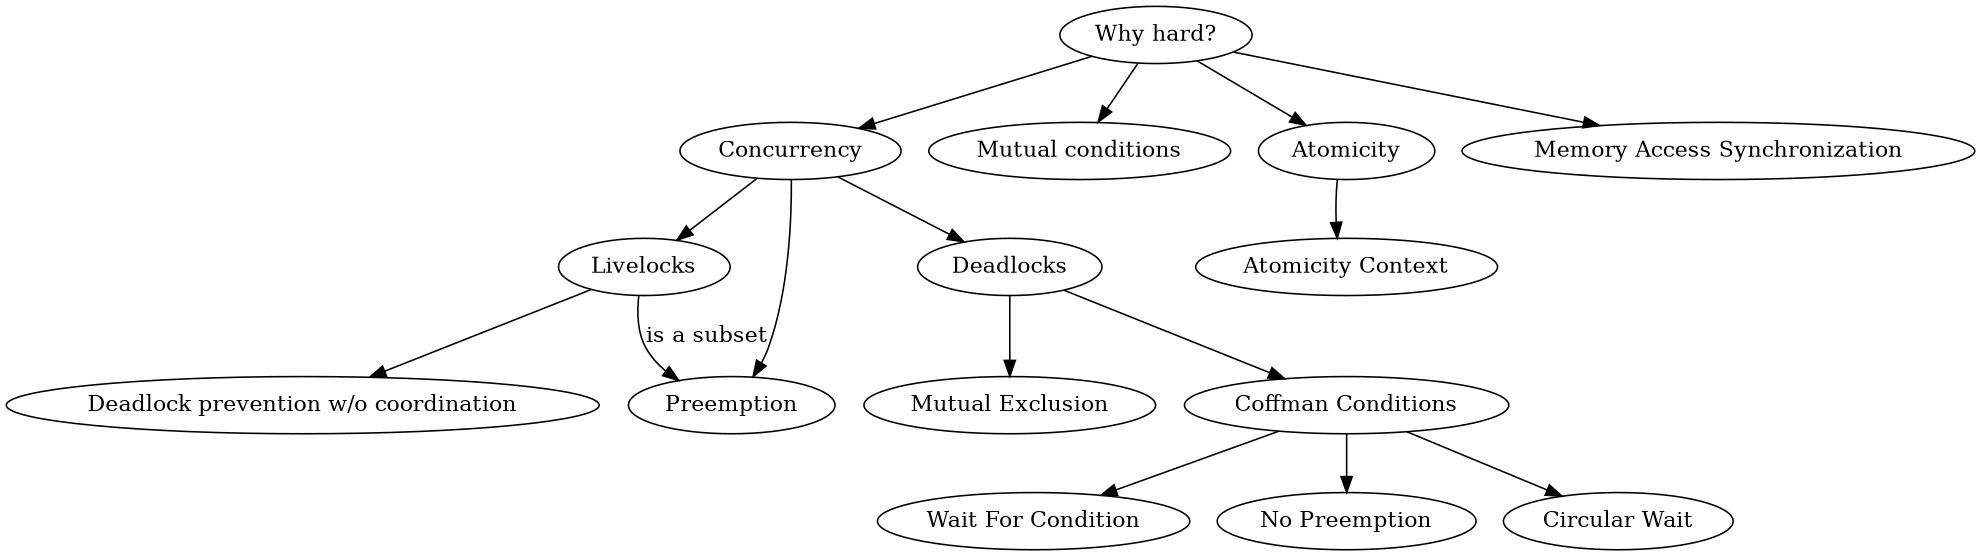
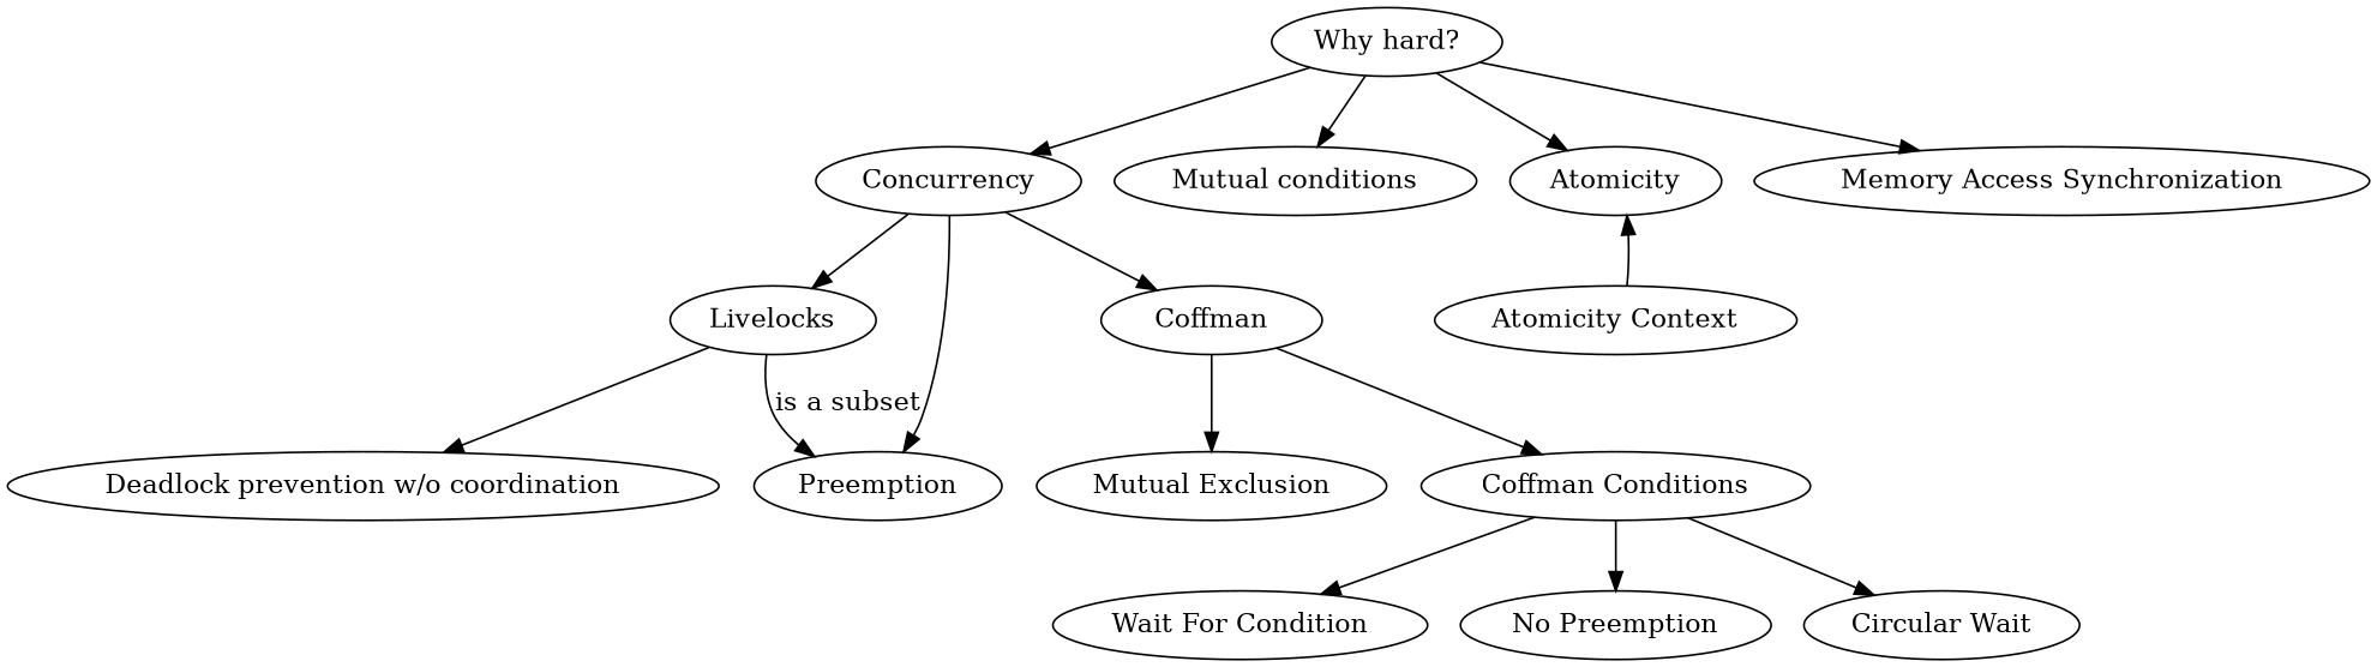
  digraph {
    n1 [label=Concurrency]
-   n2 [label=Deadlocks]
+   n2 [label=Coffman]
    n3 [label=Livelocks]
    n4 [label=Preemption]
    n5 [label="Why hard?"]
    n6 [label="Mutual conditions"]
    n7 [label=Atomicity]
    n8 [label="Memory Access Synchronization"]
    n9 [label="Coffman Conditions"]
    n10 [label="Mutual Exclusion"]
    n11 [label="Deadlock prevention w/o coordination"]
    n12 [label="Atomicity Context"]
    n13 [label="Wait For Condition"]
    n14 [label="No Preemption"]
    n15 [label="Circular Wait"]
    n1 -> n2
    n1 -> n3
    n1 -> n4
    n2 -> n9
    n2 -> n10
    n3 -> n4 [label="is a subset"]
    n3 -> n11
    n5 -> n1
    n5 -> n6
    n5 -> n7
    n5 -> n8
-   n7 -> n12
+   n12 -> n7
    n9 -> n13
    n9 -> n14
    n9 -> n15
  }
